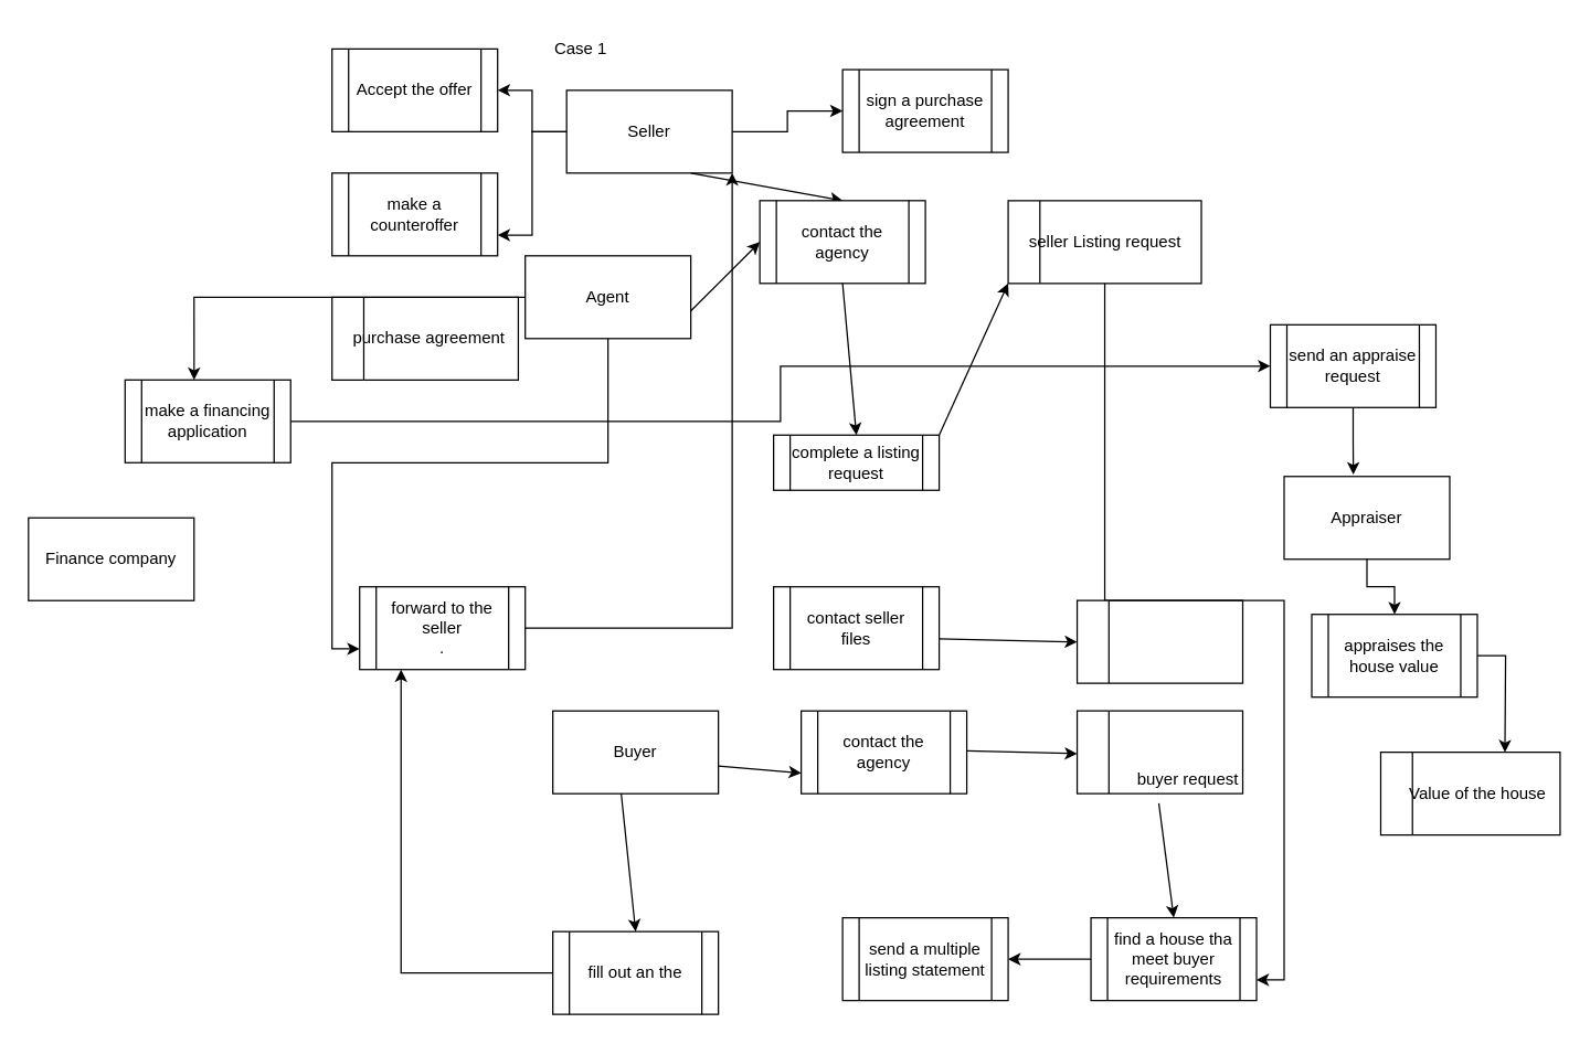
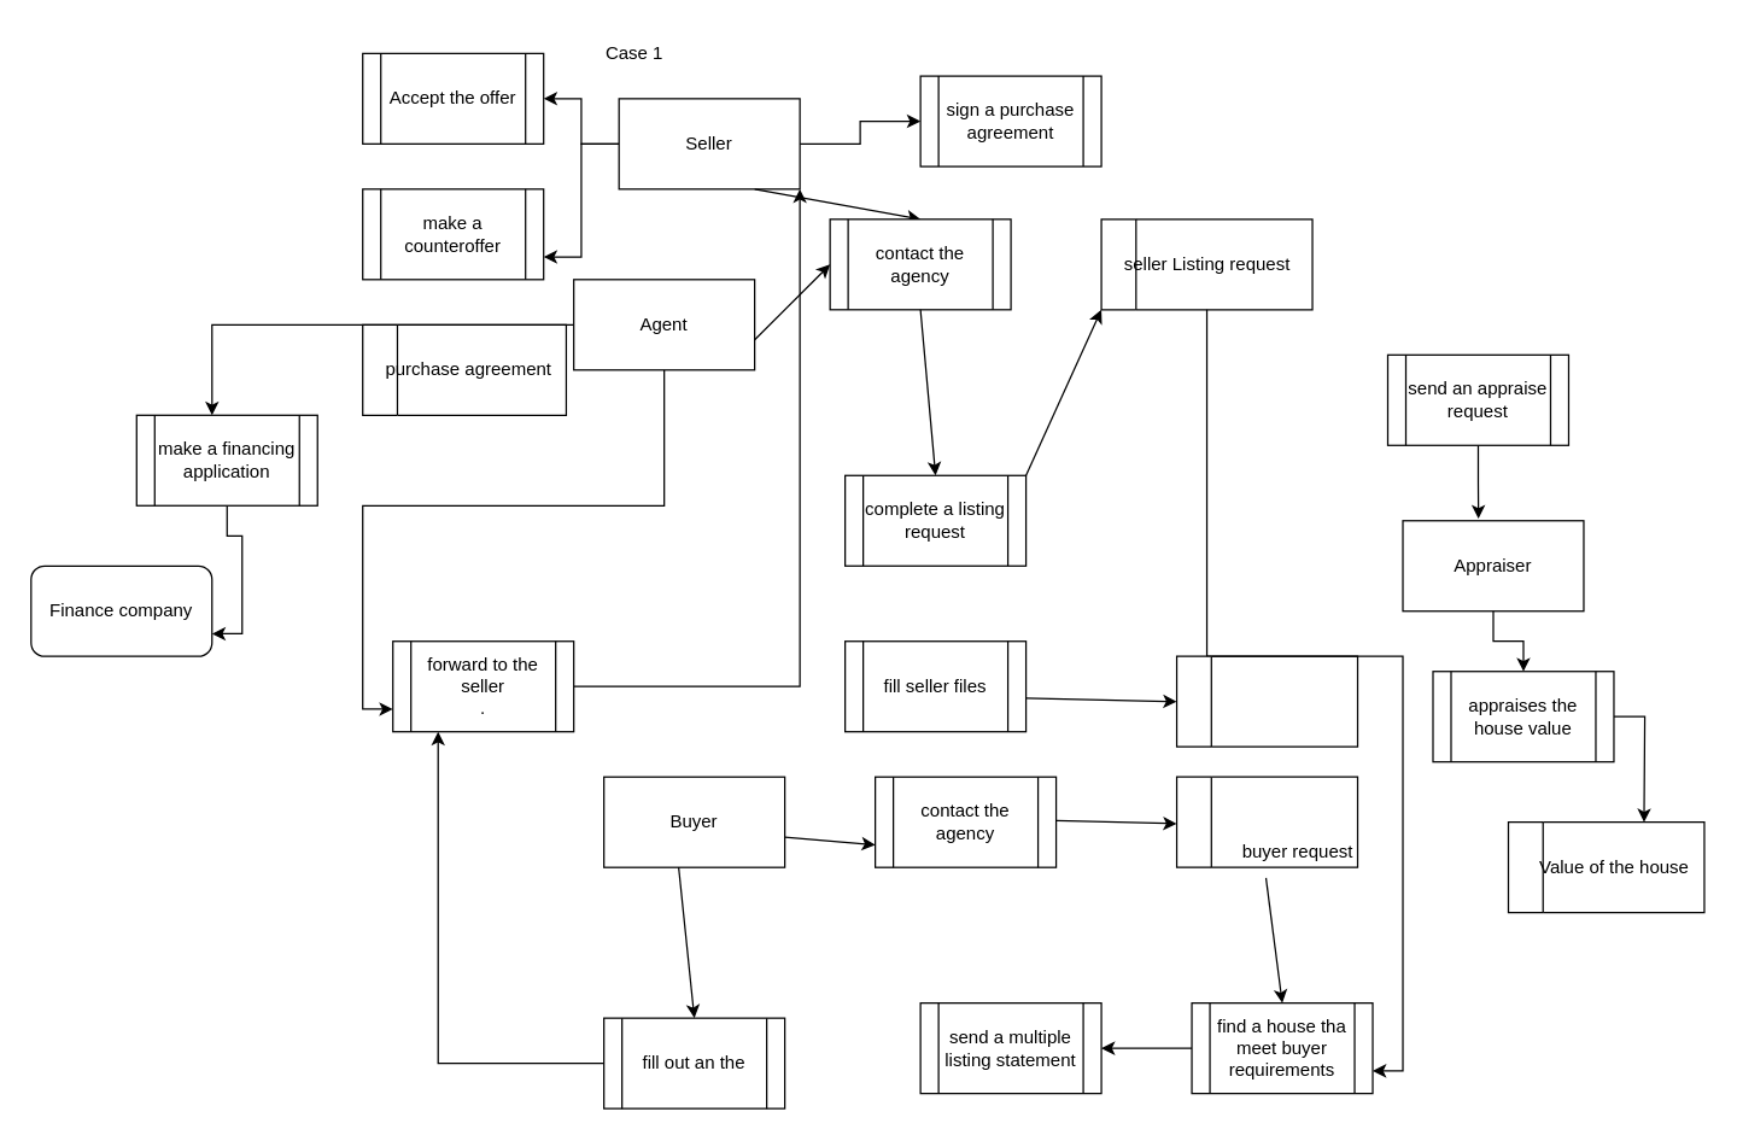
  <mxCell id="0" />
  <mxCell id="1" parent="0" />
- <mxCell id="2" value="complete a listing request" style="shape=process;whiteSpace=wrap;html=1;backgroundOutline=1;" vertex="1" parent="1"><mxGeometry x="560" y="315" width="120" height="40" as="geometry" /></mxCell>
+ <mxCell id="2" value="complete a listing request" style="shape=process;whiteSpace=wrap;html=1;backgroundOutline=1;" vertex="1" parent="1"><mxGeometry x="560" y="315" width="120" height="60" as="geometry" /></mxCell>
  <mxCell id="3" style="edgeStyle=orthogonalEdgeStyle;rounded=0;orthogonalLoop=1;jettySize=auto;html=1;entryX=1;entryY=0.5;entryDx=0;entryDy=0;" edge="1" parent="1" source="6" target="37"><mxGeometry relative="1" as="geometry" /></mxCell>
  <mxCell id="4" style="edgeStyle=orthogonalEdgeStyle;rounded=0;orthogonalLoop=1;jettySize=auto;html=1;entryX=1;entryY=0.75;entryDx=0;entryDy=0;" edge="1" parent="1" source="6" target="38"><mxGeometry relative="1" as="geometry" /></mxCell>
  <mxCell id="5" style="edgeStyle=orthogonalEdgeStyle;rounded=0;orthogonalLoop=1;jettySize=auto;html=1;entryX=0;entryY=0.5;entryDx=0;entryDy=0;" edge="1" parent="1" source="6" target="39"><mxGeometry relative="1" as="geometry" /></mxCell>
  <mxCell id="6" value="Seller" style="rounded=0;whiteSpace=wrap;html=1;" vertex="1" parent="1"><mxGeometry x="410" y="65" width="120" height="60" as="geometry" /></mxCell>
  <mxCell id="7" value="" style="endArrow=classic;html=1;rounded=0;exitX=0.75;exitY=1;exitDx=0;exitDy=0;entryX=0.5;entryY=0;entryDx=0;entryDy=0;" edge="1" parent="1" source="6" target="12"><mxGeometry width="50" height="50" relative="1" as="geometry"><mxPoint x="740" y="335" as="sourcePoint" /><mxPoint x="470" y="245" as="targetPoint" /></mxGeometry></mxCell>
  <mxCell id="8" value="Case 1" style="text;html=1;align=center;verticalAlign=middle;resizable=0;points=[];autosize=1;strokeColor=none;fillColor=none;" vertex="1" parent="1"><mxGeometry x="390" y="20" width="60" height="30" as="geometry" /></mxCell>
  <mxCell id="9" style="edgeStyle=orthogonalEdgeStyle;rounded=0;orthogonalLoop=1;jettySize=auto;html=1;entryX=0;entryY=0.75;entryDx=0;entryDy=0;" edge="1" parent="1" source="11" target="36"><mxGeometry relative="1" as="geometry" /></mxCell>
  <mxCell id="10" style="edgeStyle=orthogonalEdgeStyle;rounded=0;orthogonalLoop=1;jettySize=auto;html=1;entryX=0.417;entryY=0;entryDx=0;entryDy=0;entryPerimeter=0;" edge="1" parent="1" source="11" target="52"><mxGeometry relative="1" as="geometry"><mxPoint x="140" y="255" as="targetPoint" /></mxGeometry></mxCell>
  <mxCell id="11" value="Agent" style="rounded=0;whiteSpace=wrap;html=1;" vertex="1" parent="1"><mxGeometry x="380" y="185" width="120" height="60" as="geometry" /></mxCell>
  <mxCell id="12" value="contact the agency" style="shape=process;whiteSpace=wrap;html=1;backgroundOutline=1;" vertex="1" parent="1"><mxGeometry x="550" y="145" width="120" height="60" as="geometry" /></mxCell>
  <mxCell id="13" style="edgeStyle=orthogonalEdgeStyle;rounded=0;orthogonalLoop=1;jettySize=auto;html=1;entryX=1;entryY=0.75;entryDx=0;entryDy=0;" edge="1" parent="1" source="14" target="29"><mxGeometry relative="1" as="geometry" /></mxCell>
  <mxCell id="14" value="" style="swimlane;horizontal=0;" vertex="1" parent="1"><mxGeometry x="730" y="145" width="140" height="60" as="geometry" /></mxCell>
  <mxCell id="15" value="seller Listing request" style="text;html=1;align=center;verticalAlign=middle;resizable=0;points=[];autosize=1;strokeColor=none;fillColor=none;" vertex="1" parent="14"><mxGeometry x="5" y="15" width="130" height="30" as="geometry" /></mxCell>
  <mxCell id="16" value="" style="swimlane;horizontal=0;" vertex="1" parent="1"><mxGeometry x="780" y="515" width="120" height="60" as="geometry" /></mxCell>
  <mxCell id="17" value="" style="endArrow=classic;html=1;rounded=0;exitX=0.5;exitY=1;exitDx=0;exitDy=0;entryX=0.5;entryY=0;entryDx=0;entryDy=0;" edge="1" parent="1" source="12" target="2"><mxGeometry width="50" height="50" relative="1" as="geometry"><mxPoint x="585" y="275" as="sourcePoint" /><mxPoint x="635" y="225" as="targetPoint" /></mxGeometry></mxCell>
  <mxCell id="18" value="" style="endArrow=classic;html=1;rounded=0;entryX=0;entryY=0.5;entryDx=0;entryDy=0;exitX=1;exitY=0.63;exitDx=0;exitDy=0;exitPerimeter=0;" edge="1" parent="1" source="22" target="25"><mxGeometry width="50" height="50" relative="1" as="geometry"><mxPoint x="680" y="355" as="sourcePoint" /><mxPoint x="730" y="305" as="targetPoint" /></mxGeometry></mxCell>
  <mxCell id="19" value="" style="endArrow=classic;html=1;rounded=0;" edge="1" parent="1"><mxGeometry width="50" height="50" relative="1" as="geometry"><mxPoint x="500" y="225" as="sourcePoint" /><mxPoint x="550" y="175" as="targetPoint" /></mxGeometry></mxCell>
  <mxCell id="20" value="" style="endArrow=classic;html=1;rounded=0;entryX=0;entryY=1;entryDx=0;entryDy=0;exitX=1;exitY=0;exitDx=0;exitDy=0;" edge="1" parent="1" source="2" target="14"><mxGeometry width="50" height="50" relative="1" as="geometry"><mxPoint x="670" y="205" as="sourcePoint" /><mxPoint x="720" y="155" as="targetPoint" /></mxGeometry></mxCell>
  <mxCell id="21" value="Buyer" style="rounded=0;whiteSpace=wrap;html=1;" vertex="1" parent="1"><mxGeometry x="400" y="515" width="120" height="60" as="geometry" /></mxCell>
- <mxCell id="22" value="contact seller files" style="shape=process;whiteSpace=wrap;html=1;backgroundOutline=1;" vertex="1" parent="1"><mxGeometry x="560" y="425" width="120" height="60" as="geometry" /></mxCell>
+ <mxCell id="22" value="fill seller files" style="shape=process;whiteSpace=wrap;html=1;backgroundOutline=1;" vertex="1" parent="1"><mxGeometry x="560" y="425" width="120" height="60" as="geometry" /></mxCell>
  <mxCell id="23" value="contact the agency" style="shape=process;whiteSpace=wrap;html=1;backgroundOutline=1;" vertex="1" parent="1"><mxGeometry x="580" y="515" width="120" height="60" as="geometry" /></mxCell>
  <mxCell id="24" value="" style="endArrow=classic;html=1;rounded=0;entryX=0;entryY=0.75;entryDx=0;entryDy=0;exitX=1;exitY=0.63;exitDx=0;exitDy=0;exitPerimeter=0;" edge="1" parent="1" target="23"><mxGeometry width="50" height="50" relative="1" as="geometry"><mxPoint x="520" y="555" as="sourcePoint" /><mxPoint x="615.2" y="555.42" as="targetPoint" /></mxGeometry></mxCell>
  <mxCell id="25" value="" style="swimlane;horizontal=0;" vertex="1" parent="1"><mxGeometry x="780" y="435" width="120" height="60" as="geometry" /></mxCell>
  <mxCell id="26" value="" style="endArrow=classic;html=1;rounded=0;exitX=1;exitY=0.63;exitDx=0;exitDy=0;exitPerimeter=0;" edge="1" parent="1"><mxGeometry width="50" height="50" relative="1" as="geometry"><mxPoint x="700" y="543.9" as="sourcePoint" /><mxPoint x="780" y="546" as="targetPoint" /></mxGeometry></mxCell>
  <mxCell id="27" value="buyer request" style="text;html=1;align=center;verticalAlign=middle;resizable=0;points=[];autosize=1;strokeColor=none;fillColor=none;" vertex="1" parent="1"><mxGeometry x="810" y="550" width="100" height="30" as="geometry" /></mxCell>
  <mxCell id="28" value="send a multiple listing statement" style="shape=process;whiteSpace=wrap;html=1;backgroundOutline=1;" vertex="1" parent="1"><mxGeometry x="610" y="665" width="120" height="60" as="geometry" /></mxCell>
  <mxCell id="29" value="find a house tha meet buyer requirements" style="shape=process;whiteSpace=wrap;html=1;backgroundOutline=1;" vertex="1" parent="1"><mxGeometry x="790" y="665" width="120" height="60" as="geometry" /></mxCell>
  <mxCell id="30" value="" style="endArrow=classic;html=1;rounded=0;exitX=0.292;exitY=1.067;exitDx=0;exitDy=0;exitPerimeter=0;entryX=0.5;entryY=0;entryDx=0;entryDy=0;" edge="1" parent="1" source="27" target="29"><mxGeometry width="50" height="50" relative="1" as="geometry"><mxPoint x="810" y="625" as="sourcePoint" /><mxPoint x="890" y="627.1" as="targetPoint" /></mxGeometry></mxCell>
  <mxCell id="31" value="" style="endArrow=classic;html=1;rounded=0;exitX=0;exitY=0.5;exitDx=0;exitDy=0;entryX=1;entryY=0.5;entryDx=0;entryDy=0;" edge="1" parent="1" source="29" target="28"><mxGeometry width="50" height="50" relative="1" as="geometry"><mxPoint x="750" y="665" as="sourcePoint" /><mxPoint x="760.8" y="747.99" as="targetPoint" /></mxGeometry></mxCell>
  <mxCell id="32" style="edgeStyle=orthogonalEdgeStyle;rounded=0;orthogonalLoop=1;jettySize=auto;html=1;entryX=0.25;entryY=1;entryDx=0;entryDy=0;" edge="1" parent="1" source="33" target="36"><mxGeometry relative="1" as="geometry" /></mxCell>
  <mxCell id="33" value="fill out an the" style="shape=process;whiteSpace=wrap;html=1;backgroundOutline=1;" vertex="1" parent="1"><mxGeometry x="400" y="675" width="120" height="60" as="geometry" /></mxCell>
  <mxCell id="34" value="" style="endArrow=classic;html=1;rounded=0;entryX=0.5;entryY=0;entryDx=0;entryDy=0;exitX=0.413;exitY=0.997;exitDx=0;exitDy=0;exitPerimeter=0;" edge="1" parent="1" source="21" target="33"><mxGeometry width="50" height="50" relative="1" as="geometry"><mxPoint x="450" y="585" as="sourcePoint" /><mxPoint x="460.8" y="647.99" as="targetPoint" /></mxGeometry></mxCell>
  <mxCell id="35" style="edgeStyle=orthogonalEdgeStyle;rounded=0;orthogonalLoop=1;jettySize=auto;html=1;entryX=1;entryY=1;entryDx=0;entryDy=0;" edge="1" parent="1" source="36" target="6"><mxGeometry relative="1" as="geometry" /></mxCell>
  <mxCell id="36" value="forward to the seller&lt;br&gt;." style="shape=process;whiteSpace=wrap;html=1;backgroundOutline=1;" vertex="1" parent="1"><mxGeometry x="260" y="425" width="120" height="60" as="geometry" /></mxCell>
  <mxCell id="37" value="Accept the offer&lt;br&gt;" style="shape=process;whiteSpace=wrap;html=1;backgroundOutline=1;" vertex="1" parent="1"><mxGeometry x="240" y="35" width="120" height="60" as="geometry" /></mxCell>
  <mxCell id="38" value="make a counteroffer" style="shape=process;whiteSpace=wrap;html=1;backgroundOutline=1;" vertex="1" parent="1"><mxGeometry x="240" y="125" width="120" height="60" as="geometry" /></mxCell>
  <mxCell id="39" value="sign a purchase agreement" style="shape=process;whiteSpace=wrap;html=1;backgroundOutline=1;" vertex="1" parent="1"><mxGeometry x="610" y="50" width="120" height="60" as="geometry" /></mxCell>
  <mxCell id="40" value="" style="swimlane;horizontal=0;" vertex="1" parent="1"><mxGeometry x="240" y="215" width="135" height="60" as="geometry" /></mxCell>
  <mxCell id="41" value="purchase agreement&lt;br&gt;" style="text;html=1;align=center;verticalAlign=middle;resizable=0;points=[];autosize=1;strokeColor=none;fillColor=none;" vertex="1" parent="40"><mxGeometry x="5" y="15" width="130" height="30" as="geometry" /></mxCell>
  <mxCell id="42" style="edgeStyle=orthogonalEdgeStyle;rounded=0;orthogonalLoop=1;jettySize=auto;html=1;entryX=0.418;entryY=-0.023;entryDx=0;entryDy=0;entryPerimeter=0;" edge="1" parent="1" source="43" target="45"><mxGeometry relative="1" as="geometry" /></mxCell>
  <mxCell id="43" value="send an appraise request&lt;br&gt;" style="shape=process;whiteSpace=wrap;html=1;backgroundOutline=1;" vertex="1" parent="1"><mxGeometry x="920" y="235" width="120" height="60" as="geometry" /></mxCell>
  <mxCell id="44" style="edgeStyle=orthogonalEdgeStyle;rounded=0;orthogonalLoop=1;jettySize=auto;html=1;" edge="1" parent="1" source="45" target="47"><mxGeometry relative="1" as="geometry" /></mxCell>
  <mxCell id="45" value="Appraiser" style="rounded=0;whiteSpace=wrap;html=1;" vertex="1" parent="1"><mxGeometry x="930" y="345" width="120" height="60" as="geometry" /></mxCell>
  <mxCell id="46" style="edgeStyle=orthogonalEdgeStyle;rounded=0;orthogonalLoop=1;jettySize=auto;html=1;" edge="1" parent="1" source="47"><mxGeometry relative="1" as="geometry"><mxPoint x="1090" y="545" as="targetPoint" /></mxGeometry></mxCell>
  <mxCell id="47" value="appraises the house value&lt;br&gt;" style="shape=process;whiteSpace=wrap;html=1;backgroundOutline=1;" vertex="1" parent="1"><mxGeometry x="950" y="445" width="120" height="60" as="geometry" /></mxCell>
  <mxCell id="48" value="" style="swimlane;horizontal=0;" vertex="1" parent="1"><mxGeometry x="1000" y="545" width="130" height="60" as="geometry" /></mxCell>
  <mxCell id="49" value="Value of the house&lt;br&gt;" style="text;html=1;align=center;verticalAlign=middle;resizable=0;points=[];autosize=1;strokeColor=none;fillColor=none;" vertex="1" parent="48"><mxGeometry x="10" y="15" width="120" height="30" as="geometry" /></mxCell>
- <mxCell id="50" value="Finance company&lt;br&gt;" style="rounded=0;whiteSpace=wrap;html=1;" vertex="1" parent="1"><mxGeometry x="20" y="375" width="120" height="60" as="geometry" /></mxCell>
- <mxCell id="51" style="edgeStyle=orthogonalEdgeStyle;rounded=0;orthogonalLoop=1;jettySize=auto;html=1;" edge="1" parent="1" source="52" target="43"><mxGeometry relative="1" as="geometry" /></mxCell>
+ <mxCell id="50" value="Finance company&lt;br&gt;" style="whiteSpace=wrap;html=1;rounded=1;" vertex="1" parent="1"><mxGeometry x="20" y="375" width="120" height="60" as="geometry" /></mxCell>
+ <mxCell id="51" style="edgeStyle=orthogonalEdgeStyle;rounded=0;orthogonalLoop=1;jettySize=auto;html=1;entryX=1;entryY=0.75;entryDx=0;entryDy=0;" edge="1" parent="1" source="52" target="50"><mxGeometry relative="1" as="geometry" /></mxCell>
  <mxCell id="52" value="make a financing application&lt;br&gt;" style="shape=process;whiteSpace=wrap;html=1;backgroundOutline=1;" vertex="1" parent="1"><mxGeometry x="90" y="275" width="120" height="60" as="geometry" /></mxCell>
